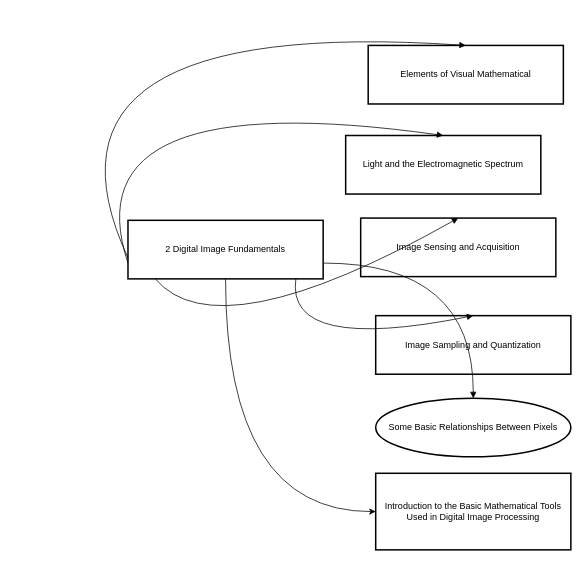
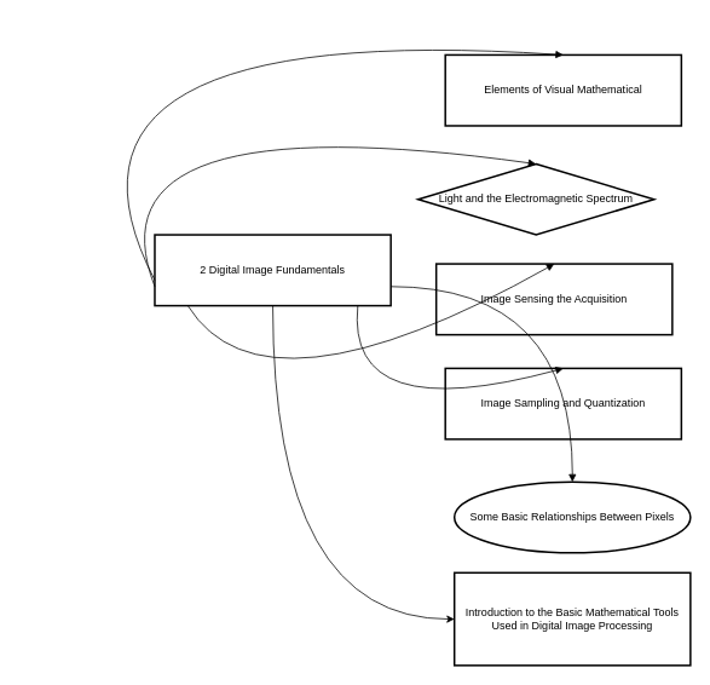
  <mxCell id="0" />
  <mxCell id="1" parent="0" />
  <mxCell id="2" style="edgeStyle=orthogonalEdgeStyle;rounded=0;orthogonalLoop=1;jettySize=auto;html=1;exitX=0.5;exitY=1;exitDx=0;exitDy=0;entryX=0;entryY=0.5;entryDx=0;entryDy=0;curved=1;" edge="1" parent="1" source="3" target="9"><mxGeometry relative="1" as="geometry" /></mxCell>
- <mxCell id="3" value="2 Digital Image Fundamentals" style="whiteSpace=wrap;strokeWidth=2;" vertex="1" parent="1"><mxGeometry x="170" y="293" width="260" height="78" as="geometry" /></mxCell>
+ <mxCell id="3" value="2 Digital Image Fundamentals" style="whiteSpace=wrap;strokeWidth=2;" vertex="1" parent="1"><mxGeometry x="170" y="258" width="260" height="78" as="geometry" /></mxCell>
  <mxCell id="4" value="Elements of Visual Mathematical" style="whiteSpace=wrap;strokeWidth=2;" vertex="1" parent="1"><mxGeometry x="490" y="60" width="260" height="78" as="geometry" /></mxCell>
- <mxCell id="5" value="Light and the Electromagnetic Spectrum" style="whiteSpace=wrap;strokeWidth=2;" vertex="1" parent="1"><mxGeometry x="460" y="180" width="260" height="78" as="geometry" /></mxCell>
- <mxCell id="6" value="Image Sensing and Acquisition" style="whiteSpace=wrap;strokeWidth=2;" vertex="1" parent="1"><mxGeometry x="480" y="290" width="260" height="78" as="geometry" /></mxCell>
- <mxCell id="7" value="Image Sampling and Quantization" style="whiteSpace=wrap;strokeWidth=2;" vertex="1" parent="1"><mxGeometry x="500" y="420" width="260" height="78" as="geometry" /></mxCell>
+ <mxCell id="5" value="Light and the Electromagnetic Spectrum" style="rhombus;whiteSpace=wrap;strokeWidth=2;" vertex="1" parent="1"><mxGeometry x="460" y="180" width="260" height="78" as="geometry" /></mxCell>
+ <mxCell id="6" value="Image Sensing the Acquisition" style="whiteSpace=wrap;strokeWidth=2;" vertex="1" parent="1"><mxGeometry x="480" y="290" width="260" height="78" as="geometry" /></mxCell>
+ <mxCell id="7" value="Image Sampling and Quantization" style="whiteSpace=wrap;strokeWidth=2;" vertex="1" parent="1"><mxGeometry x="490" y="405" width="260" height="78" as="geometry" /></mxCell>
  <mxCell id="8" value="Some Basic Relationships Between Pixels" style="ellipse;whiteSpace=wrap;strokeWidth=2;" vertex="1" parent="1"><mxGeometry x="500" y="530" width="260" height="78" as="geometry" /></mxCell>
  <mxCell id="9" value="Introduction to the Basic Mathematical Tools Used in Digital Image Processing" style="whiteSpace=wrap;strokeWidth=2;" vertex="1" parent="1"><mxGeometry x="500" y="630" width="260" height="102" as="geometry" /></mxCell>
  <mxCell id="10" value="" style="curved=1;startArrow=none;endArrow=block;exitX=0;exitY=0.64;entryX=0.5;entryY=0;rounded=0;" edge="1" parent="1" source="3" target="4"><mxGeometry relative="1" as="geometry"><Array as="points"><mxPoint x="20" y="20" /></Array></mxGeometry></mxCell>
  <mxCell id="11" value="" style="curved=1;startArrow=none;endArrow=block;exitX=0;exitY=0.73;entryX=0.5;entryY=0;rounded=0;" edge="1" parent="1" source="3" target="5"><mxGeometry relative="1" as="geometry"><Array as="points"><mxPoint x="90" y="110" /></Array></mxGeometry></mxCell>
  <mxCell id="12" value="" style="curved=1;startArrow=none;endArrow=block;exitX=0.14;exitY=1;entryX=0.5;entryY=0;rounded=0;" edge="1" parent="1" source="3" target="6"><mxGeometry relative="1" as="geometry"><Array as="points"><mxPoint x="290" y="470" /></Array></mxGeometry></mxCell>
  <mxCell id="13" value="" style="curved=1;startArrow=none;endArrow=block;exitX=0.86;exitY=1;entryX=0.5;entryY=0;rounded=0;" edge="1" parent="1" source="3" target="7"><mxGeometry relative="1" as="geometry"><Array as="points"><mxPoint x="380" y="470" /></Array></mxGeometry></mxCell>
  <mxCell id="14" value="" style="curved=1;startArrow=none;endArrow=block;exitX=1;exitY=0.73;entryX=0.5;entryY=0;rounded=0;edgeStyle=orthogonalEdgeStyle;" edge="1" parent="1" source="3" target="8"><mxGeometry relative="1" as="geometry" /></mxCell>
